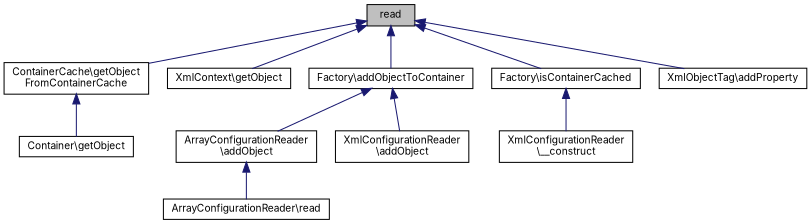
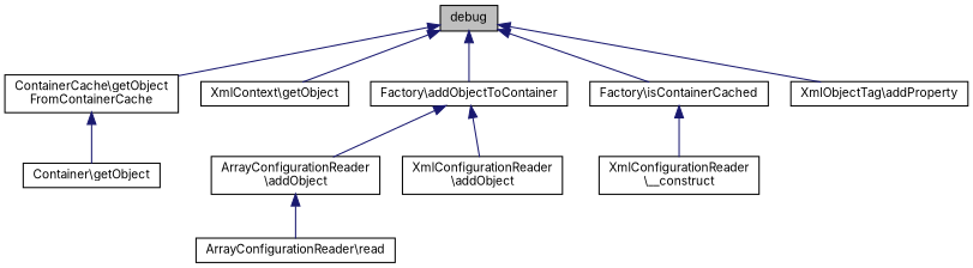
  digraph {
    rankdir=TB
    fontname=Inter
    node [color=black fillcolor=white fontname=Inter fontsize=10 shape=record style=filled]
    edge [color=midnightblue dir=back fontname=Inter fontsize=10 labelfontname=Helvetica labelfontsize=10 style=solid]
-   n1 [fillcolor=grey75 fontcolor=black height=0.2 label=read width=0.4]
+   n1 [fillcolor=grey75 fontcolor=black height=0.2 label=debug width=0.4]
    n2 [height=0.2 label="ContainerCache\\getObject\lFromContainerCache" width=0.4]
    n3 [height=0.2 label="XmlContext\\getObject" width=0.4]
    n4 [height=0.2 label="Factory\\addObjectToContainer" width=0.4]
    n5 [height=0.2 label="Factory\\isContainerCached" width=0.4]
    n6 [height=0.2 label="XmlObjectTag\\addProperty" width=0.4]
    n7 [height=0.2 label="Container\\getObject" width=0.4]
    n8 [height=0.2 label="ArrayConfigurationReader\l\\addObject" width=0.4]
    n9 [height=0.2 label="XmlConfigurationReader\l\\addObject" width=0.4]
    n10 [height=0.2 label="ArrayConfigurationReader\\read" width=0.4]
    n11 [height=0.2 label="XmlConfigurationReader\l\\__construct" width=0.4]
    n1 -> n2
    n1 -> n3
    n1 -> n4
    n1 -> n5
    n1 -> n6
    n2 -> n7
    n4 -> n8
    n4 -> n9
    n5 -> n11
    n8 -> n10
  }
